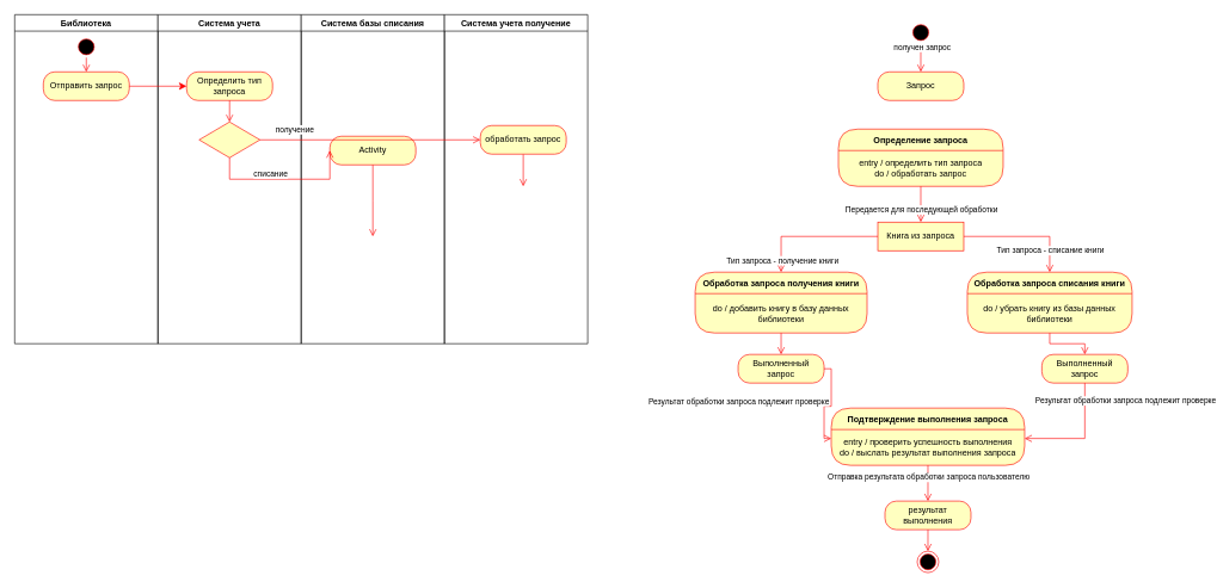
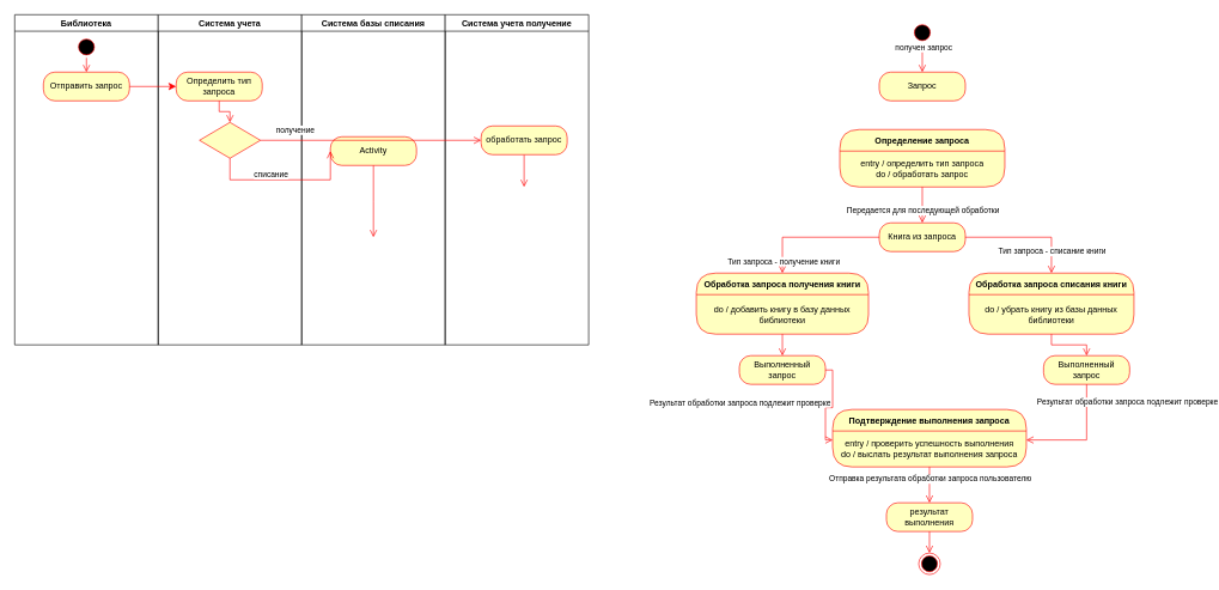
  <mxCell id="0" />
  <mxCell id="1" parent="0" />
  <mxCell id="2" value="" style="ellipse;html=1;shape=startState;fillColor=#000000;strokeColor=#ff0000;" parent="1" vertex="1"><mxGeometry x="1270" y="30" width="30" height="30" as="geometry" /></mxCell>
  <mxCell id="3" value="" style="edgeStyle=orthogonalEdgeStyle;html=1;verticalAlign=bottom;endArrow=open;endSize=8;strokeColor=#ff0000;rounded=0;entryX=0.5;entryY=0;entryDx=0;entryDy=0;" parent="1" source="2" target="5" edge="1"><mxGeometry relative="1" as="geometry"><mxPoint x="1285" y="130" as="targetPoint" /></mxGeometry></mxCell>
  <mxCell id="4" value="получен запрос" style="edgeLabel;html=1;align=center;verticalAlign=middle;resizable=0;points=[];" parent="3" vertex="1" connectable="0"><mxGeometry x="-0.747" y="1" relative="1" as="geometry"><mxPoint as="offset" /></mxGeometry></mxCell>
  <mxCell id="5" value="Запрос" style="rounded=1;whiteSpace=wrap;html=1;arcSize=40;fontColor=#000000;fillColor=#ffffc0;strokeColor=#ff0000;" parent="1" vertex="1"><mxGeometry x="1225" y="100" width="120" height="40" as="geometry" /></mxCell>
  <mxCell id="6" value="Определение запроса" style="swimlane;fontStyle=1;align=center;verticalAlign=middle;childLayout=stackLayout;horizontal=1;startSize=30;horizontalStack=0;resizeParent=0;resizeLast=1;container=0;fontColor=#000000;collapsible=0;rounded=1;arcSize=30;strokeColor=#ff0000;fillColor=#ffffc0;swimlaneFillColor=#ffffc0;dropTarget=0;" parent="1" vertex="1"><mxGeometry x="1170" y="180" width="230" height="80" as="geometry" /></mxCell>
  <mxCell id="7" value="entry / определить тип запроса&lt;br&gt;do / обработать запрос" style="text;html=1;strokeColor=none;fillColor=none;align=center;verticalAlign=middle;spacingLeft=4;spacingRight=4;whiteSpace=wrap;overflow=hidden;rotatable=0;fontColor=#000000;" parent="6" vertex="1"><mxGeometry y="30" width="230" height="50" as="geometry" /></mxCell>
  <mxCell id="8" value="Обработка запроса получения книги" style="swimlane;fontStyle=1;align=center;verticalAlign=middle;childLayout=stackLayout;horizontal=1;startSize=30;horizontalStack=0;resizeParent=0;resizeLast=1;container=0;fontColor=#000000;collapsible=0;rounded=1;arcSize=30;strokeColor=#ff0000;fillColor=#ffffc0;swimlaneFillColor=#ffffc0;dropTarget=0;" parent="1" vertex="1"><mxGeometry x="970" y="380" width="240" height="85" as="geometry" /></mxCell>
  <mxCell id="9" value="do / добавить книгу в базу данных библиотеки" style="text;html=1;strokeColor=none;fillColor=none;align=center;verticalAlign=middle;spacingLeft=4;spacingRight=4;whiteSpace=wrap;overflow=hidden;rotatable=0;fontColor=#000000;" parent="8" vertex="1"><mxGeometry y="30" width="240" height="55" as="geometry" /></mxCell>
  <mxCell id="10" value="" style="edgeStyle=orthogonalEdgeStyle;html=1;verticalAlign=bottom;endArrow=open;endSize=8;strokeColor=#ff0000;rounded=0;entryX=0.5;entryY=0;entryDx=0;entryDy=0;" parent="1" source="8" target="19" edge="1"><mxGeometry relative="1" as="geometry"><mxPoint x="1330" y="590" as="targetPoint" /></mxGeometry></mxCell>
- <mxCell id="11" value="Книга из запроса" style="whiteSpace=wrap;html=1;arcSize=40;fontColor=#000000;fillColor=#ffffc0;strokeColor=#ff0000;rounded=0;" parent="1" vertex="1"><mxGeometry x="1225" y="310" width="120" height="40" as="geometry" /></mxCell>
+ <mxCell id="11" value="Книга из запроса" style="rounded=1;whiteSpace=wrap;html=1;arcSize=40;fontColor=#000000;fillColor=#ffffc0;strokeColor=#ff0000;" parent="1" vertex="1"><mxGeometry x="1225" y="310" width="120" height="40" as="geometry" /></mxCell>
  <mxCell id="12" value="" style="edgeStyle=orthogonalEdgeStyle;html=1;verticalAlign=bottom;endArrow=open;endSize=8;strokeColor=#ff0000;rounded=0;entryX=0.5;entryY=0;entryDx=0;entryDy=0;" parent="1" source="11" target="8" edge="1"><mxGeometry relative="1" as="geometry"><mxPoint x="1320" y="430" as="targetPoint" /></mxGeometry></mxCell>
  <mxCell id="13" value="Тип запроса - получение книги" style="edgeLabel;html=1;align=center;verticalAlign=middle;resizable=0;points=[];" parent="12" vertex="1" connectable="0"><mxGeometry x="0.815" y="1" relative="1" as="geometry"><mxPoint as="offset" /></mxGeometry></mxCell>
  <mxCell id="14" value="Обработка запроса списания книги" style="swimlane;fontStyle=1;align=center;verticalAlign=middle;childLayout=stackLayout;horizontal=1;startSize=30;horizontalStack=0;resizeParent=0;resizeLast=1;container=0;fontColor=#000000;collapsible=0;rounded=1;arcSize=30;strokeColor=#ff0000;fillColor=#ffffc0;swimlaneFillColor=#ffffc0;dropTarget=0;" parent="1" vertex="1"><mxGeometry x="1350" y="380" width="230" height="85" as="geometry" /></mxCell>
  <mxCell id="15" value="do / убрать книгу из базы данных библиотеки" style="text;html=1;strokeColor=none;fillColor=none;align=center;verticalAlign=middle;spacingLeft=4;spacingRight=4;whiteSpace=wrap;overflow=hidden;rotatable=0;fontColor=#000000;" parent="14" vertex="1"><mxGeometry y="30" width="230" height="55" as="geometry" /></mxCell>
  <mxCell id="16" value="" style="edgeStyle=orthogonalEdgeStyle;html=1;verticalAlign=bottom;endArrow=open;endSize=8;strokeColor=#ff0000;rounded=0;entryX=0.5;entryY=0;entryDx=0;entryDy=0;" parent="1" source="14" target="26" edge="1"><mxGeometry relative="1" as="geometry"><mxPoint x="1750" y="575" as="targetPoint" /></mxGeometry></mxCell>
  <mxCell id="17" value="" style="edgeStyle=orthogonalEdgeStyle;html=1;verticalAlign=bottom;endArrow=open;endSize=8;strokeColor=#ff0000;rounded=0;entryX=0.5;entryY=0;entryDx=0;entryDy=0;exitX=1;exitY=0.5;exitDx=0;exitDy=0;" parent="1" source="11" target="14" edge="1"><mxGeometry relative="1" as="geometry"><mxPoint x="1640" y="417.5" as="targetPoint" /><mxPoint x="1785" y="362.5" as="sourcePoint" /></mxGeometry></mxCell>
  <mxCell id="18" value="Тип запроса - списание книги" style="edgeLabel;html=1;align=center;verticalAlign=middle;resizable=0;points=[];" parent="17" vertex="1" connectable="0"><mxGeometry x="0.633" relative="1" as="geometry"><mxPoint as="offset" /></mxGeometry></mxCell>
  <mxCell id="19" value="Выполненный запрос" style="rounded=1;whiteSpace=wrap;html=1;arcSize=40;fontColor=#000000;fillColor=#ffffc0;strokeColor=#ff0000;" parent="1" vertex="1"><mxGeometry x="1030" y="495" width="120" height="40" as="geometry" /></mxCell>
  <mxCell id="20" value="" style="edgeStyle=orthogonalEdgeStyle;html=1;verticalAlign=bottom;endArrow=open;endSize=8;strokeColor=#ff0000;rounded=0;entryX=0;entryY=0.25;entryDx=0;entryDy=0;" parent="1" source="19" target="23" edge="1"><mxGeometry relative="1" as="geometry"><mxPoint x="1330" y="750" as="targetPoint" /></mxGeometry></mxCell>
  <mxCell id="21" value="Результат обработки запроса подлежит проверке" style="edgeLabel;html=1;align=center;verticalAlign=middle;resizable=0;points=[];" parent="20" vertex="1" connectable="0"><mxGeometry x="-0.464" y="1" relative="1" as="geometry"><mxPoint x="-131" y="21" as="offset" /></mxGeometry></mxCell>
  <mxCell id="22" value="Подтверждение выполнения запроса" style="swimlane;fontStyle=1;align=center;verticalAlign=middle;childLayout=stackLayout;horizontal=1;startSize=30;horizontalStack=0;resizeParent=0;resizeLast=1;container=0;fontColor=#000000;collapsible=0;rounded=1;arcSize=30;strokeColor=#ff0000;fillColor=#ffffc0;swimlaneFillColor=#ffffc0;dropTarget=0;" parent="1" vertex="1"><mxGeometry x="1160" y="570" width="270" height="80" as="geometry" /></mxCell>
  <mxCell id="23" value="entry / проверить успешность выполнения&lt;br&gt;do / выслать результат выполнения запроса" style="text;html=1;strokeColor=none;fillColor=none;align=center;verticalAlign=middle;spacingLeft=4;spacingRight=4;whiteSpace=wrap;overflow=hidden;rotatable=0;fontColor=#000000;" parent="22" vertex="1"><mxGeometry y="30" width="270" height="50" as="geometry" /></mxCell>
  <mxCell id="24" value="" style="edgeStyle=orthogonalEdgeStyle;html=1;verticalAlign=bottom;endArrow=open;endSize=8;strokeColor=#ff0000;rounded=0;entryX=0.5;entryY=0;entryDx=0;entryDy=0;" parent="1" source="22" target="29" edge="1"><mxGeometry relative="1" as="geometry"><mxPoint x="1540" y="810" as="targetPoint" /></mxGeometry></mxCell>
  <mxCell id="25" value="Отправка результата обработки запроса пользователю" style="edgeLabel;html=1;align=center;verticalAlign=middle;resizable=0;points=[];" parent="24" vertex="1" connectable="0"><mxGeometry x="-0.353" relative="1" as="geometry"><mxPoint as="offset" /></mxGeometry></mxCell>
  <mxCell id="26" value="Выполненный запрос" style="rounded=1;whiteSpace=wrap;html=1;arcSize=40;fontColor=#000000;fillColor=#ffffc0;strokeColor=#ff0000;" parent="1" vertex="1"><mxGeometry x="1454" y="495" width="120" height="40" as="geometry" /></mxCell>
  <mxCell id="27" value="" style="edgeStyle=orthogonalEdgeStyle;html=1;verticalAlign=bottom;endArrow=open;endSize=8;strokeColor=#ff0000;rounded=0;entryX=1;entryY=0.25;entryDx=0;entryDy=0;exitX=0.5;exitY=1;exitDx=0;exitDy=0;" parent="1" source="26" target="23" edge="1"><mxGeometry relative="1" as="geometry"><mxPoint x="1750" y="760" as="targetPoint" /><mxPoint x="1750" y="680" as="sourcePoint" /></mxGeometry></mxCell>
  <mxCell id="28" value="Результат обработки запроса подлежит проверке" style="edgeLabel;html=1;align=center;verticalAlign=middle;resizable=0;points=[];" parent="27" vertex="1" connectable="0"><mxGeometry x="0.045" y="-2" relative="1" as="geometry"><mxPoint x="63" y="-51" as="offset" /></mxGeometry></mxCell>
  <mxCell id="29" value="результат выполнения" style="rounded=1;whiteSpace=wrap;html=1;arcSize=40;fontColor=#000000;fillColor=#ffffc0;strokeColor=#ff0000;" parent="1" vertex="1"><mxGeometry x="1235" y="700" width="120" height="40" as="geometry" /></mxCell>
  <mxCell id="30" value="" style="edgeStyle=orthogonalEdgeStyle;html=1;verticalAlign=bottom;endArrow=open;endSize=8;strokeColor=#ff0000;rounded=0;entryX=0.5;entryY=0;entryDx=0;entryDy=0;" parent="1" source="29" target="31" edge="1"><mxGeometry relative="1" as="geometry"><mxPoint x="1555" y="960" as="targetPoint" /></mxGeometry></mxCell>
  <mxCell id="31" value="" style="ellipse;html=1;shape=endState;fillColor=#000000;strokeColor=#ff0000;" parent="1" vertex="1"><mxGeometry x="1280" y="770" width="30" height="30" as="geometry" /></mxCell>
  <mxCell id="32" value="" style="edgeStyle=orthogonalEdgeStyle;html=1;verticalAlign=bottom;endArrow=open;endSize=8;strokeColor=#ff0000;rounded=0;entryX=0.5;entryY=0;entryDx=0;entryDy=0;exitX=0.5;exitY=1;exitDx=0;exitDy=0;" parent="1" source="7" target="11" edge="1"><mxGeometry relative="1" as="geometry"><mxPoint x="1440" y="350" as="targetPoint" /><mxPoint x="1330" y="300" as="sourcePoint" /></mxGeometry></mxCell>
  <mxCell id="33" value="Передается для последующей обработки" style="edgeLabel;html=1;align=center;verticalAlign=middle;resizable=0;points=[];" parent="32" vertex="1" connectable="0"><mxGeometry x="0.271" relative="1" as="geometry"><mxPoint as="offset" /></mxGeometry></mxCell>
  <mxCell id="34" value="Библиотека" style="swimlane;whiteSpace=wrap;html=1;" vertex="1" parent="1"><mxGeometry x="20" y="20" width="200" height="460" as="geometry" /></mxCell>
  <mxCell id="35" value="" style="ellipse;html=1;shape=startState;fillColor=#000000;strokeColor=#ff0000;" vertex="1" parent="34"><mxGeometry x="85" y="30" width="30" height="30" as="geometry" /></mxCell>
  <mxCell id="36" value="" style="edgeStyle=orthogonalEdgeStyle;html=1;verticalAlign=bottom;endArrow=open;endSize=8;strokeColor=#ff0000;rounded=0;entryX=0.5;entryY=0;entryDx=0;entryDy=0;" edge="1" source="35" parent="34" target="37"><mxGeometry relative="1" as="geometry"><mxPoint x="100" y="120" as="targetPoint" /></mxGeometry></mxCell>
  <mxCell id="37" value="Отправить запрос" style="rounded=1;whiteSpace=wrap;html=1;arcSize=40;fontColor=#000000;fillColor=#ffffc0;strokeColor=#ff0000;" vertex="1" parent="34"><mxGeometry x="40" y="80" width="120" height="40" as="geometry" /></mxCell>
  <mxCell id="38" value="Система учета" style="swimlane;whiteSpace=wrap;html=1;" vertex="1" parent="1"><mxGeometry x="220" y="20" width="200" height="460" as="geometry" /></mxCell>
- <mxCell id="39" value="Определить тип запроса" style="rounded=1;whiteSpace=wrap;html=1;arcSize=40;fontColor=#000000;fillColor=#ffffc0;strokeColor=#ff0000;" vertex="1" parent="38"><mxGeometry x="40" y="80" width="120" height="40" as="geometry" /></mxCell>
+ <mxCell id="39" value="Определить тип запроса" style="rounded=1;whiteSpace=wrap;html=1;arcSize=40;fontColor=#000000;fillColor=#ffffc0;strokeColor=#ff0000;" vertex="1" parent="38"><mxGeometry x="25" y="80" width="120" height="40" as="geometry" /></mxCell>
  <mxCell id="40" value="" style="edgeStyle=orthogonalEdgeStyle;html=1;verticalAlign=bottom;endArrow=open;endSize=8;strokeColor=#ff0000;rounded=0;entryX=0.5;entryY=0;entryDx=0;entryDy=0;" edge="1" source="39" parent="38" target="41"><mxGeometry relative="1" as="geometry"><mxPoint x="100" y="180" as="targetPoint" /></mxGeometry></mxCell>
  <mxCell id="41" value="" style="rhombus;whiteSpace=wrap;html=1;fontColor=#000000;fillColor=#ffffc0;strokeColor=#ff0000;" vertex="1" parent="38"><mxGeometry x="57.5" y="150" width="85" height="50" as="geometry" /></mxCell>
  <mxCell id="42" value="Система базы списания" style="swimlane;whiteSpace=wrap;html=1;" vertex="1" parent="1"><mxGeometry x="420" y="20" width="200" height="460" as="geometry" /></mxCell>
  <mxCell id="43" value="" style="edgeStyle=orthogonalEdgeStyle;html=1;verticalAlign=bottom;endArrow=open;endSize=8;strokeColor=#ff0000;rounded=0;" edge="1" source="47" parent="42"><mxGeometry relative="1" as="geometry"><mxPoint x="310" y="240" as="targetPoint" /><Array as="points"><mxPoint x="310" y="240" /></Array></mxGeometry></mxCell>
  <mxCell id="44" value="Activity" style="rounded=1;whiteSpace=wrap;html=1;arcSize=40;fontColor=#000000;fillColor=#ffffc0;strokeColor=#ff0000;" vertex="1" parent="42"><mxGeometry x="40" y="170" width="120" height="40" as="geometry" /></mxCell>
  <mxCell id="45" value="" style="edgeStyle=orthogonalEdgeStyle;html=1;verticalAlign=bottom;endArrow=open;endSize=8;strokeColor=#ff0000;rounded=0;" edge="1" source="44" parent="42"><mxGeometry relative="1" as="geometry"><mxPoint x="100" y="310" as="targetPoint" /></mxGeometry></mxCell>
  <mxCell id="46" value="Система учета получение" style="swimlane;whiteSpace=wrap;html=1;" vertex="1" parent="1"><mxGeometry x="620" y="20" width="200" height="460" as="geometry" /></mxCell>
  <mxCell id="47" value="обработать запрос" style="rounded=1;whiteSpace=wrap;html=1;arcSize=40;fontColor=#000000;fillColor=#ffffc0;strokeColor=#ff0000;" vertex="1" parent="46"><mxGeometry x="50" y="155" width="120" height="40" as="geometry" /></mxCell>
  <mxCell id="48" value="" style="edgeStyle=orthogonalEdgeStyle;html=1;verticalAlign=bottom;endArrow=classic;endSize=8;strokeColor=#ff0000;rounded=0;entryX=0;entryY=0.5;entryDx=0;entryDy=0;" edge="1" source="37" parent="1" target="39"><mxGeometry relative="1" as="geometry"><mxPoint x="120" y="250" as="targetPoint" /></mxGeometry></mxCell>
  <mxCell id="49" value="" style="edgeStyle=orthogonalEdgeStyle;html=1;align=left;verticalAlign=bottom;endArrow=open;endSize=8;strokeColor=#ff0000;rounded=0;exitX=1;exitY=0.5;exitDx=0;exitDy=0;entryX=0;entryY=0.5;entryDx=0;entryDy=0;" edge="1" source="41" parent="1" target="47"><mxGeometry x="-1" relative="1" as="geometry"><mxPoint x="477.5" y="230" as="targetPoint" /><mxPoint x="380" y="195" as="sourcePoint" /></mxGeometry></mxCell>
  <mxCell id="50" value="получение" style="edgeLabel;html=1;align=center;verticalAlign=middle;resizable=0;points=[];" vertex="1" connectable="0" parent="49"><mxGeometry x="-0.585" y="-1" relative="1" as="geometry"><mxPoint x="-16" y="-16" as="offset" /></mxGeometry></mxCell>
  <mxCell id="51" value="списание" style="edgeStyle=orthogonalEdgeStyle;html=1;align=left;verticalAlign=top;endArrow=open;endSize=8;strokeColor=#ff0000;rounded=0;entryX=0;entryY=0.5;entryDx=0;entryDy=0;" edge="1" source="41" parent="1" target="44"><mxGeometry x="-0.412" y="20" relative="1" as="geometry"><mxPoint x="320" y="310" as="targetPoint" /><Array as="points"><mxPoint x="320" y="250" /></Array><mxPoint as="offset" /></mxGeometry></mxCell>
